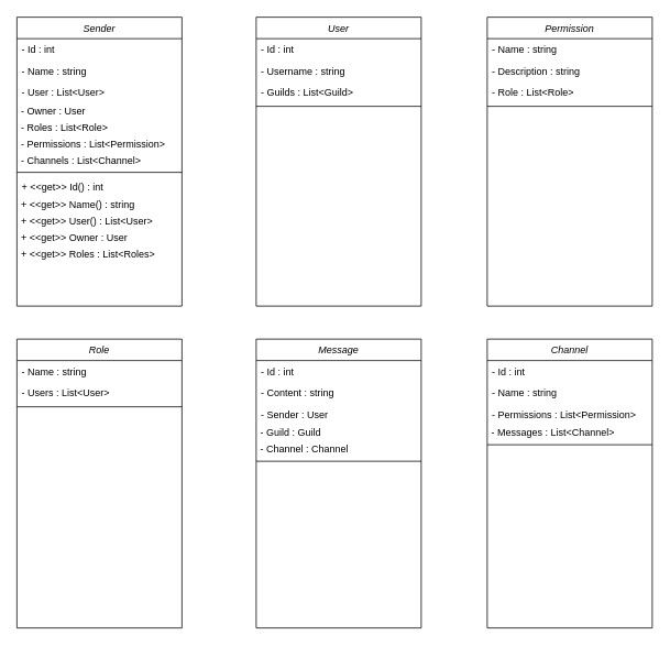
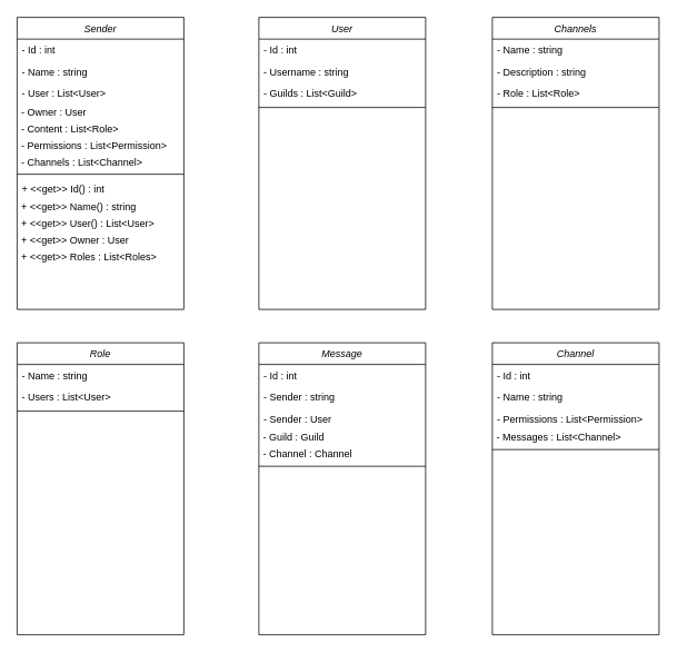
  <mxCell id="0" />
  <mxCell id="1" parent="0" />
  <mxCell id="2" value="Sender" style="swimlane;fontStyle=2;align=center;verticalAlign=top;childLayout=stackLayout;horizontal=1;startSize=26;horizontalStack=0;resizeParent=1;resizeLast=0;collapsible=1;marginBottom=0;rounded=0;shadow=0;strokeWidth=1;" parent="1" vertex="1"><mxGeometry x="20" y="20" width="200" height="350" as="geometry"><mxRectangle x="230" y="140" width="160" height="26" as="alternateBounds" /></mxGeometry></mxCell>
  <mxCell id="3" value="- Id : int" style="text;align=left;verticalAlign=top;spacingLeft=4;spacingRight=4;overflow=hidden;rotatable=0;points=[[0,0.5],[1,0.5]];portConstraint=eastwest;" parent="2" vertex="1"><mxGeometry y="26" width="200" height="26" as="geometry" /></mxCell>
  <mxCell id="4" value="- Name : string" style="text;align=left;verticalAlign=top;spacingLeft=4;spacingRight=4;overflow=hidden;rotatable=0;points=[[0,0.5],[1,0.5]];portConstraint=eastwest;rounded=0;shadow=0;html=0;" parent="2" vertex="1"><mxGeometry y="52" width="200" height="26" as="geometry" /></mxCell>
  <mxCell id="5" value="- User : List&lt;User&gt;" style="text;align=left;verticalAlign=top;spacingLeft=4;spacingRight=4;overflow=hidden;rotatable=0;points=[[0,0.5],[1,0.5]];portConstraint=eastwest;rounded=0;shadow=0;html=0;" parent="2" vertex="1"><mxGeometry y="78" width="200" height="26" as="geometry" /></mxCell>
  <mxCell id="6" value="&amp;nbsp;- Owner : User" style="text;html=1;strokeColor=none;fillColor=none;align=left;verticalAlign=middle;whiteSpace=wrap;rounded=0;" vertex="1" parent="2"><mxGeometry y="104" width="200" height="20" as="geometry" /></mxCell>
- <mxCell id="7" value="&amp;nbsp;- Roles : List&amp;lt;Role&amp;gt;" style="text;html=1;strokeColor=none;fillColor=none;align=left;verticalAlign=middle;whiteSpace=wrap;rounded=0;" vertex="1" parent="2"><mxGeometry y="124" width="200" height="20" as="geometry" /></mxCell>
+ <mxCell id="7" value="&amp;nbsp;- Content : List&amp;lt;Role&amp;gt;" style="text;html=1;strokeColor=none;fillColor=none;align=left;verticalAlign=middle;whiteSpace=wrap;rounded=0;" vertex="1" parent="2"><mxGeometry y="124" width="200" height="20" as="geometry" /></mxCell>
  <mxCell id="8" value="&amp;nbsp;- Permissions : List&amp;lt;Permission&amp;gt;" style="text;html=1;align=left;verticalAlign=middle;resizable=0;points=[];autosize=1;strokeColor=none;" vertex="1" parent="2"><mxGeometry y="144" width="200" height="20" as="geometry" /></mxCell>
  <mxCell id="9" value="&amp;nbsp;- Channels : List&amp;lt;Channel&amp;gt;" style="text;html=1;align=left;verticalAlign=middle;resizable=0;points=[];autosize=1;strokeColor=none;" vertex="1" parent="2"><mxGeometry y="164" width="200" height="20" as="geometry" /></mxCell>
  <mxCell id="10" value="" style="line;html=1;strokeWidth=1;align=left;verticalAlign=middle;spacingTop=-1;spacingLeft=3;spacingRight=3;rotatable=0;labelPosition=right;points=[];portConstraint=eastwest;" parent="2" vertex="1"><mxGeometry y="184" width="200" height="8" as="geometry" /></mxCell>
  <mxCell id="11" value="+ &lt;&lt;get&gt;&gt; Id() : int" style="text;align=left;verticalAlign=top;spacingLeft=4;spacingRight=4;overflow=hidden;rotatable=0;points=[[0,0.5],[1,0.5]];portConstraint=eastwest;" vertex="1" parent="2"><mxGeometry y="192" width="200" height="26" as="geometry" /></mxCell>
  <mxCell id="12" value="&amp;nbsp;+ &amp;lt;&amp;lt;get&amp;gt;&amp;gt; Name() : string" style="text;html=1;align=left;verticalAlign=middle;resizable=0;points=[];autosize=1;strokeColor=none;" vertex="1" parent="2"><mxGeometry y="218" width="200" height="20" as="geometry" /></mxCell>
  <mxCell id="13" value="&amp;nbsp;+ &amp;lt;&amp;lt;get&amp;gt;&amp;gt; User() : List&amp;lt;User&amp;gt;" style="text;html=1;align=left;verticalAlign=middle;resizable=0;points=[];autosize=1;strokeColor=none;" vertex="1" parent="2"><mxGeometry y="238" width="200" height="20" as="geometry" /></mxCell>
  <mxCell id="14" value="&amp;nbsp;+ &amp;lt;&amp;lt;get&amp;gt;&amp;gt; Owner : User" style="text;html=1;align=left;verticalAlign=middle;resizable=0;points=[];autosize=1;strokeColor=none;" vertex="1" parent="2"><mxGeometry y="258" width="200" height="20" as="geometry" /></mxCell>
  <mxCell id="15" value="&amp;nbsp;+ &amp;lt;&amp;lt;get&amp;gt;&amp;gt; Roles : List&amp;lt;Roles&amp;gt;" style="text;html=1;align=left;verticalAlign=middle;resizable=0;points=[];autosize=1;strokeColor=none;" vertex="1" parent="2"><mxGeometry y="278" width="200" height="20" as="geometry" /></mxCell>
  <mxCell id="16" value="User" style="swimlane;fontStyle=2;align=center;verticalAlign=top;childLayout=stackLayout;horizontal=1;startSize=26;horizontalStack=0;resizeParent=1;resizeLast=0;collapsible=1;marginBottom=0;rounded=0;shadow=0;strokeWidth=1;" vertex="1" parent="1"><mxGeometry x="310" y="20" width="200" height="350" as="geometry"><mxRectangle x="230" y="140" width="160" height="26" as="alternateBounds" /></mxGeometry></mxCell>
  <mxCell id="17" value="- Id : int" style="text;align=left;verticalAlign=top;spacingLeft=4;spacingRight=4;overflow=hidden;rotatable=0;points=[[0,0.5],[1,0.5]];portConstraint=eastwest;" vertex="1" parent="16"><mxGeometry y="26" width="200" height="26" as="geometry" /></mxCell>
  <mxCell id="18" value="- Username : string" style="text;align=left;verticalAlign=top;spacingLeft=4;spacingRight=4;overflow=hidden;rotatable=0;points=[[0,0.5],[1,0.5]];portConstraint=eastwest;rounded=0;shadow=0;html=0;" vertex="1" parent="16"><mxGeometry y="52" width="200" height="26" as="geometry" /></mxCell>
  <mxCell id="19" value="- Guilds : List&lt;Guild&gt;" style="text;align=left;verticalAlign=top;spacingLeft=4;spacingRight=4;overflow=hidden;rotatable=0;points=[[0,0.5],[1,0.5]];portConstraint=eastwest;rounded=0;shadow=0;html=0;" vertex="1" parent="16"><mxGeometry y="78" width="200" height="26" as="geometry" /></mxCell>
  <mxCell id="20" value="" style="line;html=1;strokeWidth=1;align=left;verticalAlign=middle;spacingTop=-1;spacingLeft=3;spacingRight=3;rotatable=0;labelPosition=right;points=[];portConstraint=eastwest;" vertex="1" parent="16"><mxGeometry y="104" width="200" height="8" as="geometry" /></mxCell>
  <mxCell id="21" value="Role" style="swimlane;fontStyle=2;align=center;verticalAlign=top;childLayout=stackLayout;horizontal=1;startSize=26;horizontalStack=0;resizeParent=1;resizeLast=0;collapsible=1;marginBottom=0;rounded=0;shadow=0;strokeWidth=1;" vertex="1" parent="1"><mxGeometry x="20" y="410" width="200" height="350" as="geometry"><mxRectangle x="230" y="140" width="160" height="26" as="alternateBounds" /></mxGeometry></mxCell>
  <mxCell id="22" value="- Name : string" style="text;align=left;verticalAlign=top;spacingLeft=4;spacingRight=4;overflow=hidden;rotatable=0;points=[[0,0.5],[1,0.5]];portConstraint=eastwest;" vertex="1" parent="21"><mxGeometry y="26" width="200" height="26" as="geometry" /></mxCell>
  <mxCell id="23" value="- Users : List&lt;User&gt;" style="text;align=left;verticalAlign=top;spacingLeft=4;spacingRight=4;overflow=hidden;rotatable=0;points=[[0,0.5],[1,0.5]];portConstraint=eastwest;rounded=0;shadow=0;html=0;" vertex="1" parent="21"><mxGeometry y="52" width="200" height="26" as="geometry" /></mxCell>
  <mxCell id="24" value="" style="line;html=1;strokeWidth=1;align=left;verticalAlign=middle;spacingTop=-1;spacingLeft=3;spacingRight=3;rotatable=0;labelPosition=right;points=[];portConstraint=eastwest;" vertex="1" parent="21"><mxGeometry y="78" width="200" height="8" as="geometry" /></mxCell>
- <mxCell id="25" value="Permission" style="swimlane;fontStyle=2;align=center;verticalAlign=top;childLayout=stackLayout;horizontal=1;startSize=26;horizontalStack=0;resizeParent=1;resizeLast=0;collapsible=1;marginBottom=0;rounded=0;shadow=0;strokeWidth=1;" vertex="1" parent="1"><mxGeometry x="590" y="20" width="200" height="350" as="geometry"><mxRectangle x="230" y="140" width="160" height="26" as="alternateBounds" /></mxGeometry></mxCell>
+ <mxCell id="25" value="Channels" style="swimlane;fontStyle=2;align=center;verticalAlign=top;childLayout=stackLayout;horizontal=1;startSize=26;horizontalStack=0;resizeParent=1;resizeLast=0;collapsible=1;marginBottom=0;rounded=0;shadow=0;strokeWidth=1;" vertex="1" parent="1"><mxGeometry x="590" y="20" width="200" height="350" as="geometry"><mxRectangle x="230" y="140" width="160" height="26" as="alternateBounds" /></mxGeometry></mxCell>
  <mxCell id="26" value="- Name : string" style="text;align=left;verticalAlign=top;spacingLeft=4;spacingRight=4;overflow=hidden;rotatable=0;points=[[0,0.5],[1,0.5]];portConstraint=eastwest;" vertex="1" parent="25"><mxGeometry y="26" width="200" height="26" as="geometry" /></mxCell>
  <mxCell id="27" value="- Description : string" style="text;align=left;verticalAlign=top;spacingLeft=4;spacingRight=4;overflow=hidden;rotatable=0;points=[[0,0.5],[1,0.5]];portConstraint=eastwest;rounded=0;shadow=0;html=0;" vertex="1" parent="25"><mxGeometry y="52" width="200" height="26" as="geometry" /></mxCell>
  <mxCell id="28" value="- Role : List&lt;Role&gt;" style="text;align=left;verticalAlign=top;spacingLeft=4;spacingRight=4;overflow=hidden;rotatable=0;points=[[0,0.5],[1,0.5]];portConstraint=eastwest;rounded=0;shadow=0;html=0;" vertex="1" parent="25"><mxGeometry y="78" width="200" height="26" as="geometry" /></mxCell>
  <mxCell id="29" value="" style="line;html=1;strokeWidth=1;align=left;verticalAlign=middle;spacingTop=-1;spacingLeft=3;spacingRight=3;rotatable=0;labelPosition=right;points=[];portConstraint=eastwest;" vertex="1" parent="25"><mxGeometry y="104" width="200" height="8" as="geometry" /></mxCell>
  <mxCell id="30" value="Channel" style="swimlane;fontStyle=2;align=center;verticalAlign=top;childLayout=stackLayout;horizontal=1;startSize=26;horizontalStack=0;resizeParent=1;resizeLast=0;collapsible=1;marginBottom=0;rounded=0;shadow=0;strokeWidth=1;" vertex="1" parent="1"><mxGeometry x="590" y="410" width="200" height="350" as="geometry"><mxRectangle x="230" y="140" width="160" height="26" as="alternateBounds" /></mxGeometry></mxCell>
  <mxCell id="31" value="- Id : int" style="text;align=left;verticalAlign=top;spacingLeft=4;spacingRight=4;overflow=hidden;rotatable=0;points=[[0,0.5],[1,0.5]];portConstraint=eastwest;" vertex="1" parent="30"><mxGeometry y="26" width="200" height="26" as="geometry" /></mxCell>
  <mxCell id="32" value="- Name : string" style="text;align=left;verticalAlign=top;spacingLeft=4;spacingRight=4;overflow=hidden;rotatable=0;points=[[0,0.5],[1,0.5]];portConstraint=eastwest;rounded=0;shadow=0;html=0;" vertex="1" parent="30"><mxGeometry y="52" width="200" height="26" as="geometry" /></mxCell>
  <mxCell id="33" value="- Permissions : List&lt;Permission&gt;" style="text;align=left;verticalAlign=top;spacingLeft=4;spacingRight=4;overflow=hidden;rotatable=0;points=[[0,0.5],[1,0.5]];portConstraint=eastwest;rounded=0;shadow=0;html=0;" vertex="1" parent="30"><mxGeometry y="78" width="200" height="26" as="geometry" /></mxCell>
  <mxCell id="34" value="&amp;nbsp;- Messages : List&amp;lt;Channel&amp;gt;" style="text;html=1;align=left;verticalAlign=middle;resizable=0;points=[];autosize=1;strokeColor=none;" vertex="1" parent="30"><mxGeometry y="104" width="200" height="20" as="geometry" /></mxCell>
  <mxCell id="35" value="" style="line;html=1;strokeWidth=1;align=left;verticalAlign=middle;spacingTop=-1;spacingLeft=3;spacingRight=3;rotatable=0;labelPosition=right;points=[];portConstraint=eastwest;" vertex="1" parent="30"><mxGeometry y="124" width="200" height="8" as="geometry" /></mxCell>
  <mxCell id="36" value="Message" style="swimlane;fontStyle=2;align=center;verticalAlign=top;childLayout=stackLayout;horizontal=1;startSize=26;horizontalStack=0;resizeParent=1;resizeLast=0;collapsible=1;marginBottom=0;rounded=0;shadow=0;strokeWidth=1;" vertex="1" parent="1"><mxGeometry x="310" y="410" width="200" height="350" as="geometry"><mxRectangle x="230" y="140" width="160" height="26" as="alternateBounds" /></mxGeometry></mxCell>
  <mxCell id="37" value="- Id : int" style="text;align=left;verticalAlign=top;spacingLeft=4;spacingRight=4;overflow=hidden;rotatable=0;points=[[0,0.5],[1,0.5]];portConstraint=eastwest;" vertex="1" parent="36"><mxGeometry y="26" width="200" height="26" as="geometry" /></mxCell>
- <mxCell id="38" value="- Content : string" style="text;align=left;verticalAlign=top;spacingLeft=4;spacingRight=4;overflow=hidden;rotatable=0;points=[[0,0.5],[1,0.5]];portConstraint=eastwest;rounded=0;shadow=0;html=0;" vertex="1" parent="36"><mxGeometry y="52" width="200" height="26" as="geometry" /></mxCell>
+ <mxCell id="38" value="- Sender : string" style="text;align=left;verticalAlign=top;spacingLeft=4;spacingRight=4;overflow=hidden;rotatable=0;points=[[0,0.5],[1,0.5]];portConstraint=eastwest;rounded=0;shadow=0;html=0;" vertex="1" parent="36"><mxGeometry y="52" width="200" height="26" as="geometry" /></mxCell>
  <mxCell id="39" value="- Sender : User" style="text;align=left;verticalAlign=top;spacingLeft=4;spacingRight=4;overflow=hidden;rotatable=0;points=[[0,0.5],[1,0.5]];portConstraint=eastwest;rounded=0;shadow=0;html=0;" vertex="1" parent="36"><mxGeometry y="78" width="200" height="26" as="geometry" /></mxCell>
  <mxCell id="40" value="&amp;nbsp;- Guild : Guild" style="text;html=1;align=left;verticalAlign=middle;resizable=0;points=[];autosize=1;strokeColor=none;" vertex="1" parent="36"><mxGeometry y="104" width="200" height="20" as="geometry" /></mxCell>
  <mxCell id="41" value="&amp;nbsp;- Channel : Channel" style="text;html=1;align=left;verticalAlign=middle;resizable=0;points=[];autosize=1;strokeColor=none;" vertex="1" parent="36"><mxGeometry y="124" width="200" height="20" as="geometry" /></mxCell>
  <mxCell id="42" value="" style="line;html=1;strokeWidth=1;align=left;verticalAlign=middle;spacingTop=-1;spacingLeft=3;spacingRight=3;rotatable=0;labelPosition=right;points=[];portConstraint=eastwest;" vertex="1" parent="36"><mxGeometry y="144" width="200" height="8" as="geometry" /></mxCell>
